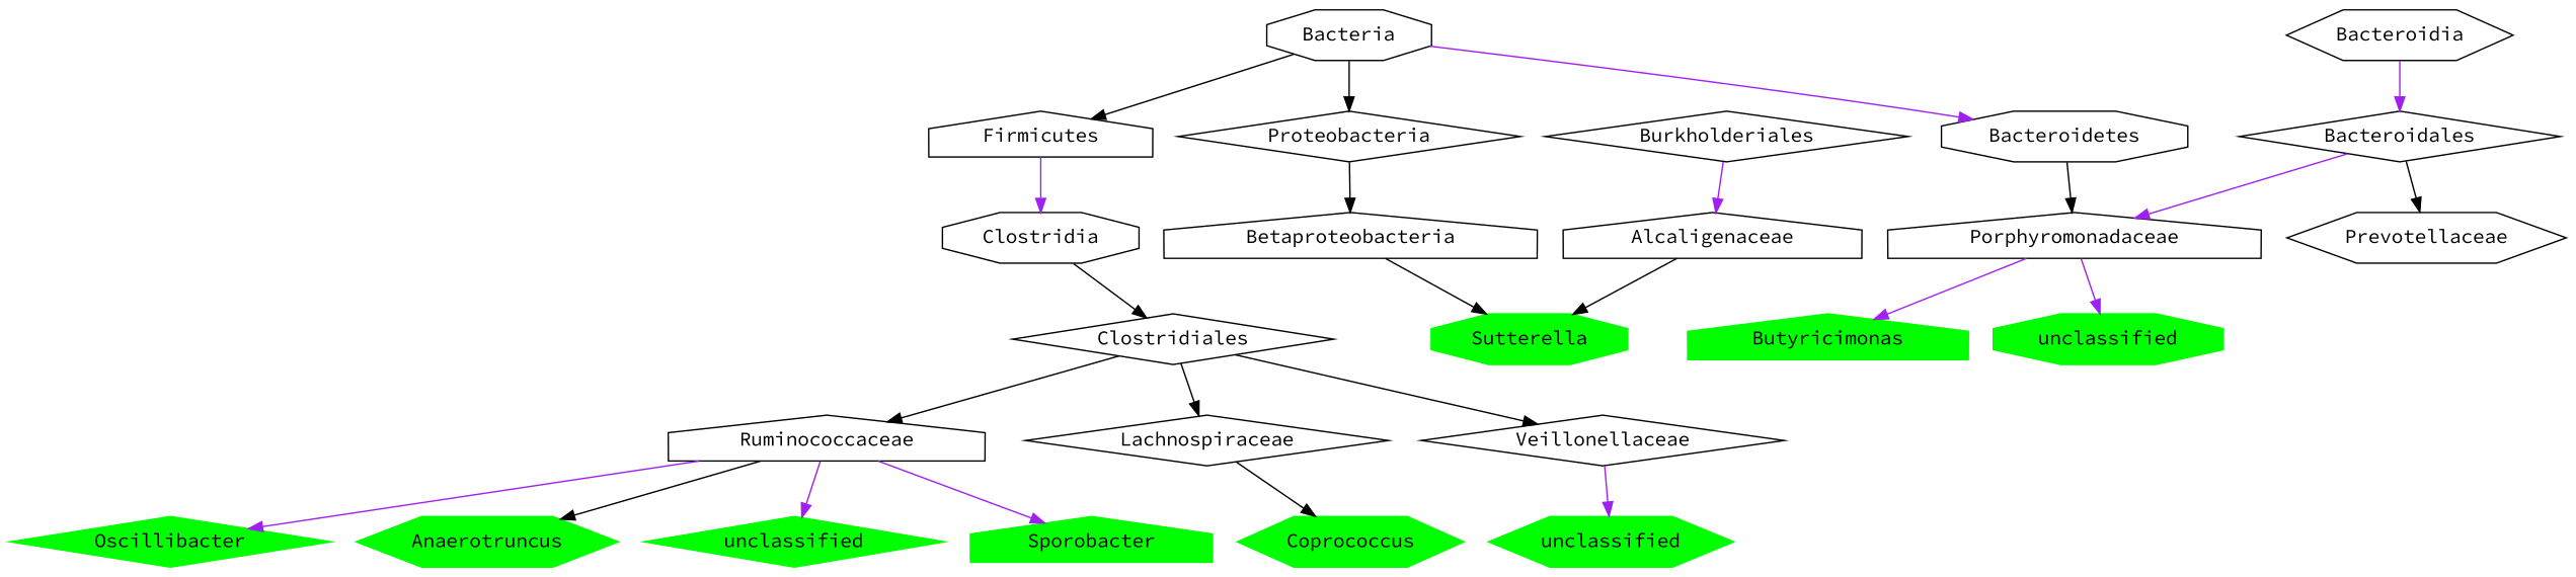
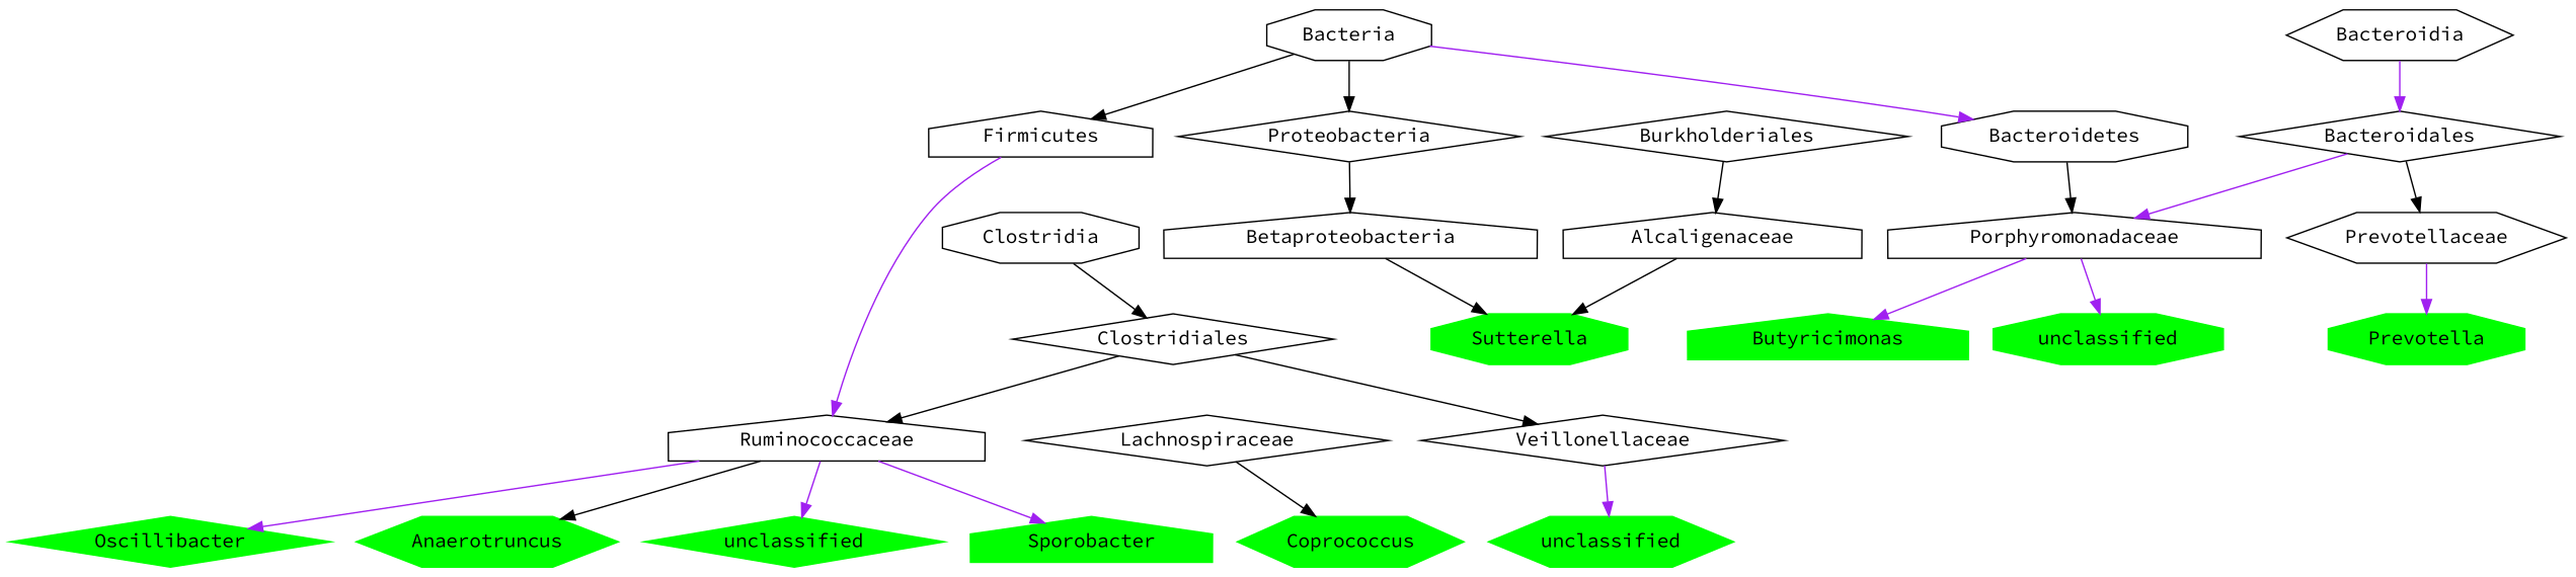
  digraph {
    fontname="Source Code Pro"
    node [fontname="Source Code Pro" shape=diamond]
    edge [color=black fontname="Source Code Pro"]
    n1 [color=green label=Coprococcus shape=hexagon style=filled]
    n2 [label=Lachnospiraceae]
    n3 [label=Clostridiales]
    n4 [label=Ruminococcaceae shape=house]
    n5 [label=Veillonellaceae]
    n6 [color=green label=Oscillibacter style=filled]
    n7 [color=green label=Anaerotruncus shape=hexagon style=filled]
    n8 [color=green label=unclassified style=filled]
    n9 [color=green label=Sporobacter shape=house style=filled]
    n10 [color=green label=unclassified shape=hexagon style=filled]
    n11 [label=Clostridia shape=octagon]
    n12 [label=Firmicutes shape=house]
    n13 [label=Bacteria shape=octagon]
    n14 [label=Proteobacteria]
    n15 [label=Bacteroidetes shape=octagon]
    n16 [label=Betaproteobacteria shape=house]
    n17 [label=Porphyromonadaceae shape=house]
    n18 [color=green label=Sutterella shape=octagon style=filled]
    n19 [label=Alcaligenaceae shape=house]
    n20 [label=Burkholderiales]
    n21 [color=green label=Butyricimonas shape=house style=filled]
    n22 [color=green label=unclassified shape=octagon style=filled]
    n23 [label=Bacteroidales]
    n24 [label=Prevotellaceae shape=hexagon]
+   n25 [color=green label=Prevotella shape=octagon style=filled]
    n26 [label=Bacteroidia shape=hexagon]
    n2 -> n1
-   n3 -> n2
    n3 -> n4
    n3 -> n5
    n4 -> n6 [color=purple]
    n4 -> n7
    n4 -> n8 [color=purple]
    n4 -> n9 [color=purple]
    n5 -> n10 [color=purple]
    n11 -> n3
-   n12 -> n11 [color=purple]
+   n12 -> n4 [color=purple]
    n13 -> n12
    n13 -> n14
    n13 -> n15 [color=purple]
    n14 -> n16
    n15 -> n17
    n16 -> n18
    n17 -> n21 [color=purple]
    n17 -> n22 [color=purple]
    n19 -> n18
-   n20 -> n19 [color=purple]
+   n20 -> n19
    n23 -> n17 [color=purple]
    n23 -> n24
+   n24 -> n25 [color=purple]
    n26 -> n23 [color=purple]
  }
